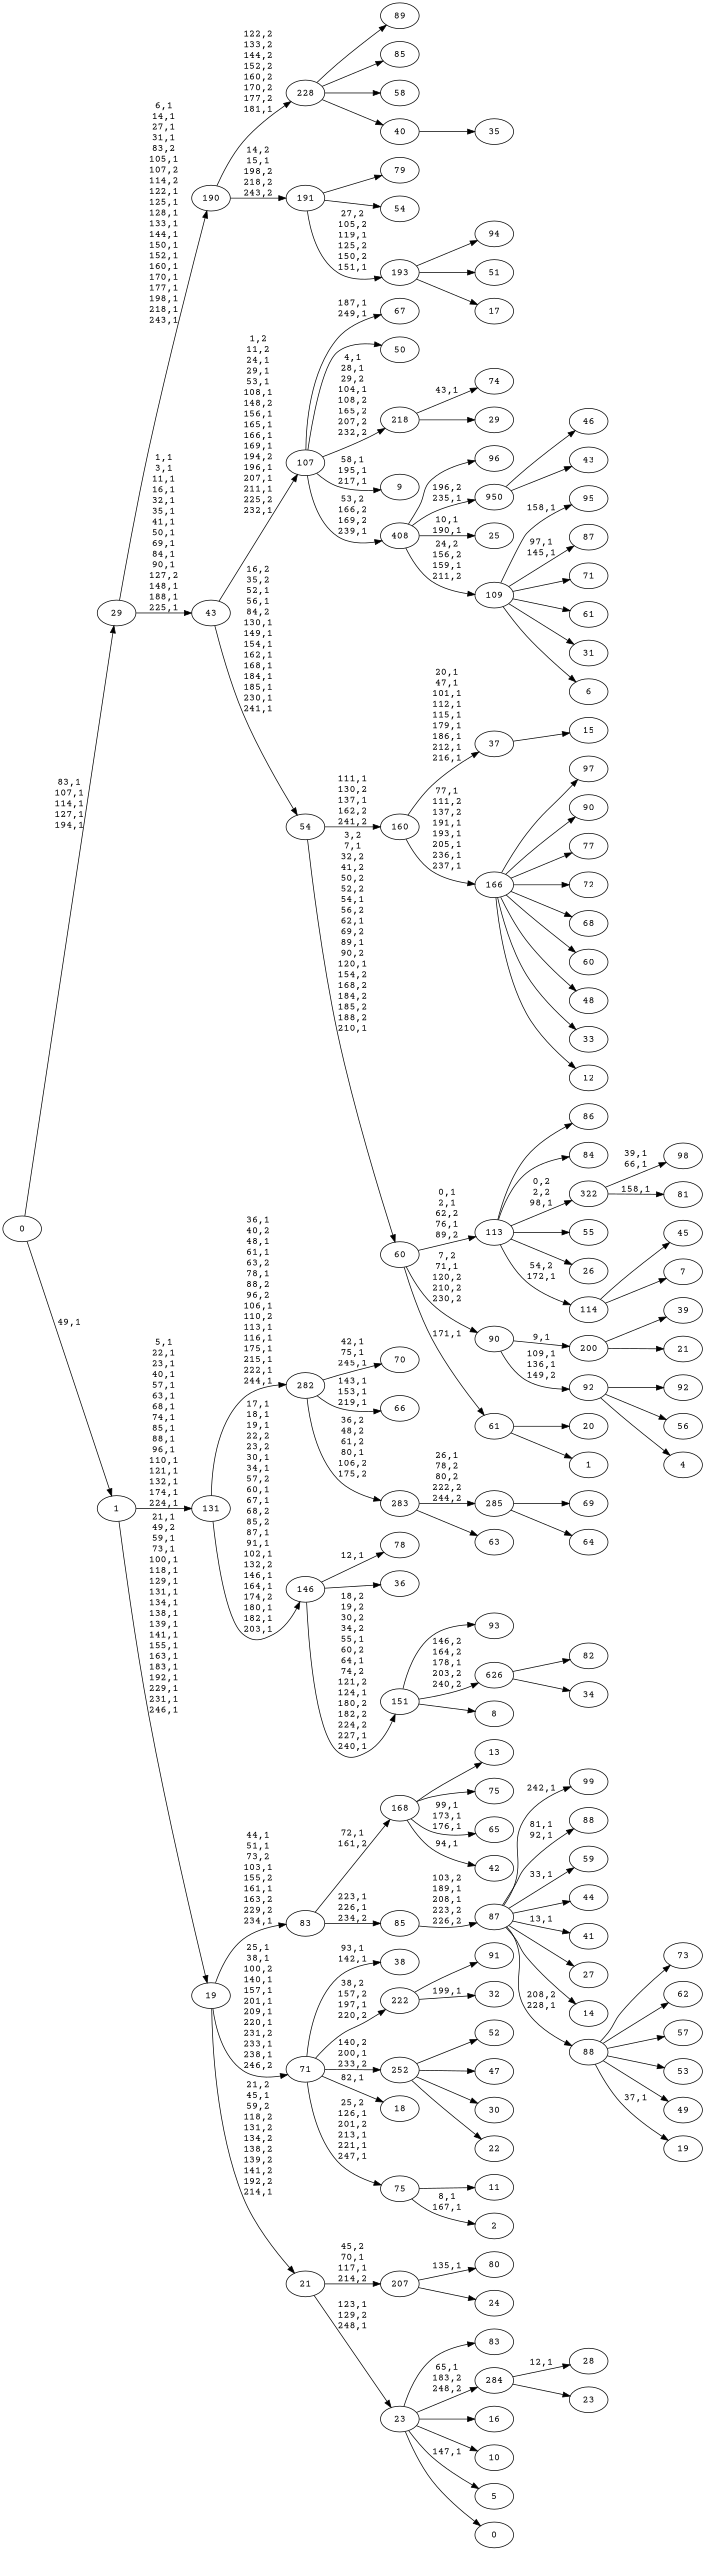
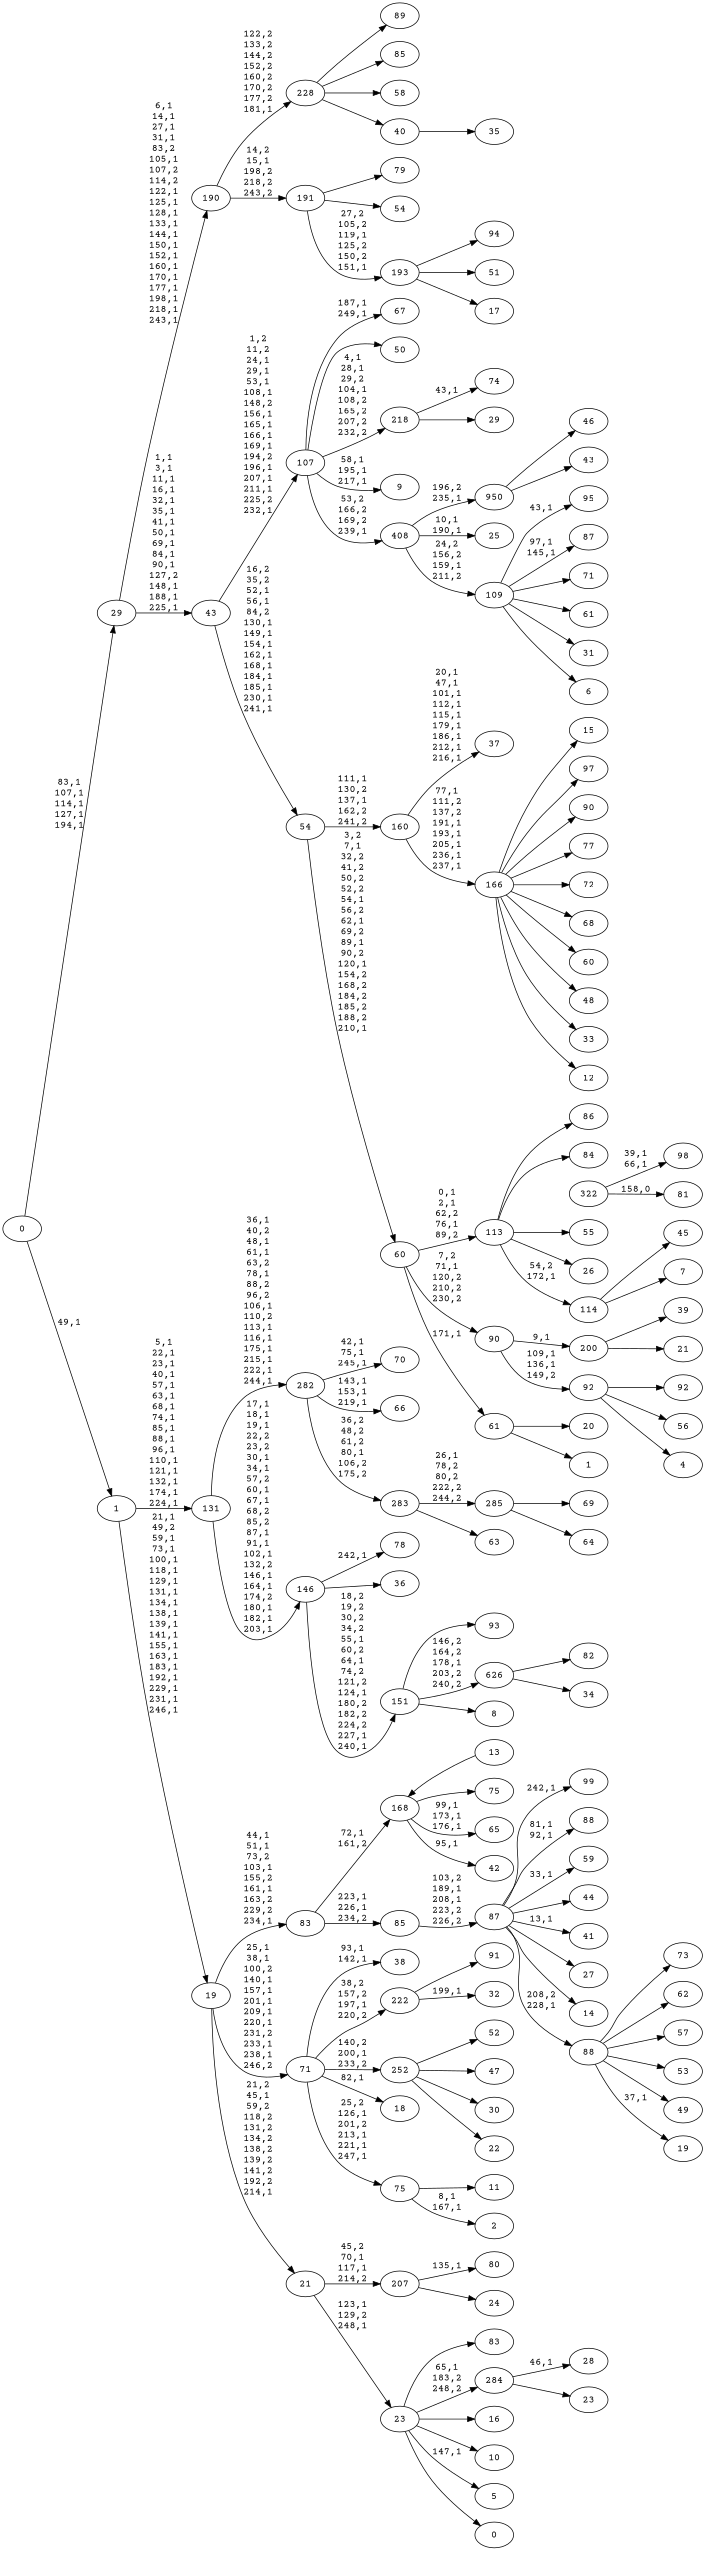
  digraph {
    fontname="Courier Prime"
    rankdir=LR
    node [fontname="Courier Prime"]
    edge [fontname="Courier Prime"]
    n1 [label=99]
    n2 [label=98]
    n3 [label=97]
-   n4 [label=96]
    n5 [label=95]
    n6 [label=94]
    n7 [label=93]
    n8 [label=92]
    n9 [label=91]
    n10 [label=90]
    n11 [label=89]
    n12 [label=88]
    n13 [label=87]
    n14 [label=86]
    n15 [label=85]
    n16 [label=84]
    n17 [label=83]
    n18 [label=82]
    n19 [label=81]
    322
    n21 [label=80]
    n22 [label=79]
    n23 [label=78]
    n24 [label=77]
    n25 [label=75]
    n26 [label=74]
    n27 [label=73]
    n28 [label=72]
    n29 [label=71]
    n30 [label=70]
    n31 [label=69]
    n32 [label=68]
    n33 [label=67]
    n34 [label=66]
    n35 [label=65]
    n36 [label=64]
    285
    n38 [label=63]
    283
    282
    n41 [label=62]
    n42 [label=61]
    n43 [label=60]
    n44 [label=59]
    n45 [label=58]
    n46 [label=57]
    n47 [label=56]
    n48 [label=55]
    n49 [label=54]
    n50 [label=53]
    n51 [label=52]
    n52 [label=51]
    n53 [label=50]
    n54 [label=49]
    n55 [label=48]
    n56 [label=47]
    n57 [label=46]
    n58 [label=45]
    n59 [label=44]
    n60 [label=43]
    n61 [label=950]
    n62 [label=42]
    n63 [label=41]
    n64 [label=40]
    n65 [label=35]
    n66 [label=39]
    n67 [label=38]
    n68 [label=37]
    n69 [label=36]
    228
    n71 [label=34]
    n72 [label=626]
    n73 [label=33]
    n74 [label=32]
    222
    n76 [label=31]
    n77 [label=30]
    n78 [label=29]
    218
    n80 [label=28]
    n81 [label=27]
    n82 [label=26]
    n83 [label=25]
    n84 [label=24]
    207
    n86 [label=23]
    n87 [label=284]
    n88 [label=22]
    n89 [label=252]
    n90 [label=21]
    200
    n92 [label=20]
    n93 [label=19]
    n94 [label=18]
    n95 [label=17]
    193
    191
    190
    n99 [label=16]
    n100 [label=15]
    n101 [label=14]
    n102 [label=13]
    168
    n104 [label=12]
    166
    160
    n107 [label=11]
    n108 [label=10]
    n109 [label=9]
    n110 [label=8]
    151
    146
    131
    n114 [label=7]
    114
    113
    n117 [label=6]
    109
    n119 [label=408]
    107
    n121 [label=5]
    n122 [label=4]
    92
    90
    88
    87
    85
    83
    n129 [label=2]
    75
    71
    n132 [label=1]
    61
    60
    54
    43
    29
    n138 [label=0]
    23
    21
    19
    1
    0
    322 -> n2 [label="39,1\n66,1"]
-   322 -> n19 [label="158,1"]
+   322 -> n19 [label="158,0"]
    285 -> n31
    285 -> n36
    283 -> 285 [label="26,1\n78,2\n80,2\n222,2\n244,2"]
    283 -> n38
    282 -> n30 [label="42,1\n75,1\n245,1"]
    282 -> n34 [label="143,1\n153,1\n219,1"]
    282 -> 283 [label="36,2\n48,2\n61,2\n80,1\n106,2\n175,2"]
    n61 -> n57
    n61 -> n60
    n64 -> n65
    228 -> n11
    228 -> n15
    228 -> n45
    228 -> n64
    n72 -> n18
    n72 -> n71
    222 -> n9
    222 -> n74 [label="199,1"]
    218 -> n26 [label="43,1"]
    218 -> n78
    207 -> n21 [label="135,1"]
    207 -> n84
-   n87 -> n80 [label="12,1"]
+   n87 -> n80 [label="46,1"]
    n87 -> n86
    n89 -> n51
    n89 -> n56
    n89 -> n77
    n89 -> n88
    200 -> n66
    200 -> n90
    193 -> n6
    193 -> n52
    193 -> n95
    191 -> n22
    191 -> n49
    191 -> 193 [label="27,2\n105,2\n119,1\n125,2\n150,2\n151,1"]
    190 -> 228 [label="122,2\n133,2\n144,2\n152,2\n160,2\n170,2\n177,2\n181,1"]
    190 -> 191 [label="14,2\n15,1\n198,2\n218,2\n243,2"]
    168 -> n25
    168 -> n35 [label="99,1\n173,1\n176,1"]
-   168 -> n62 [label="94,1"]
-   168 -> n102
+   168 -> n62 [label="95,1"]
+   n102 -> 168
    166 -> n3
    166 -> n10
    166 -> n24
    166 -> n28
    166 -> n32
    166 -> n43
    166 -> n55
    166 -> n73
-   n68 -> n100
+   166 -> n100
    166 -> n104
    160 -> n68 [label="20,1\n47,1\n101,1\n112,1\n115,1\n179,1\n186,1\n212,1\n216,1"]
    160 -> 166 [label="77,1\n111,2\n137,2\n191,1\n193,1\n205,1\n236,1\n237,1"]
    151 -> n7
    151 -> n72 [label="146,2\n164,2\n178,1\n203,2\n240,2"]
    151 -> n110
-   146 -> n23 [label="12,1"]
+   146 -> n23 [label="242,1"]
    146 -> n69
    146 -> 151 [label="18,2\n19,2\n30,2\n34,2\n55,1\n60,2\n64,1\n74,2\n121,2\n124,1\n180,2\n182,2\n224,2\n227,1\n240,1"]
    131 -> 282 [label="36,1\n40,2\n48,1\n61,1\n63,2\n78,1\n88,2\n96,2\n106,1\n110,2\n113,1\n116,1\n175,1\n215,1\n222,1\n244,1"]
    131 -> 146 [label="17,1\n18,1\n19,1\n22,2\n23,2\n30,1\n34,1\n57,2\n60,1\n67,1\n68,2\n85,2\n87,1\n91,1\n102,1\n132,2\n146,1\n164,1\n174,2\n180,1\n182,1\n203,1"]
    114 -> n58
    114 -> n114
    113 -> n14
    113 -> n16
-   113 -> 322 [label="0,2\n2,2\n98,1"]
    113 -> n48
    113 -> n82
    113 -> 114 [label="54,2\n172,1"]
-   109 -> n5 [label="158,1"]
+   109 -> n5 [label="43,1"]
    109 -> n13 [label="97,1\n145,1"]
    109 -> n29
    109 -> n42
    109 -> n76
    109 -> n117
-   n119 -> n4
    n119 -> n61 [label="196,2\n235,1"]
    n119 -> n83 [label="10,1\n190,1"]
    n119 -> 109 [label="24,2\n156,2\n159,1\n211,2"]
    107 -> n33 [label="187,1\n249,1"]
    107 -> n53
    107 -> 218 [label="4,1\n28,1\n29,2\n104,1\n108,2\n165,2\n207,2\n232,2"]
    107 -> n109 [label="58,1\n195,1\n217,1"]
    107 -> n119 [label="53,2\n166,2\n169,2\n239,1"]
    92 -> n8
    92 -> n47
    92 -> n122
    90 -> 200 [label="9,1"]
    90 -> 92 [label="109,1\n136,1\n149,2"]
    88 -> n27
    88 -> n41
    88 -> n46
    88 -> n50
    88 -> n54
    88 -> n93 [label="37,1"]
    87 -> n1 [label="242,1"]
    87 -> n12 [label="81,1\n92,1"]
    87 -> n44 [label="33,1"]
    87 -> n59
    87 -> n63 [label="13,1"]
    87 -> n81
    87 -> n101
    87 -> 88 [label="208,2\n228,1"]
    85 -> 87 [label="103,2\n189,1\n208,1\n223,2\n226,2"]
    83 -> 168 [label="72,1\n161,2"]
    83 -> 85 [label="223,1\n226,1\n234,2"]
    75 -> n107
    75 -> n129 [label="8,1\n167,1"]
    71 -> n67 [label="93,1\n142,1"]
    71 -> 222 [label="38,2\n157,2\n197,1\n220,2"]
    71 -> n89 [label="140,2\n200,1\n233,2"]
    71 -> n94 [label="82,1"]
    71 -> 75 [label="25,2\n126,1\n201,2\n213,1\n221,1\n247,1"]
    61 -> n92
    61 -> n132
    60 -> 113 [label="0,1\n2,1\n62,2\n76,1\n89,2"]
    60 -> 90 [label="7,2\n71,1\n120,2\n210,2\n230,2"]
    60 -> 61 [label="171,1"]
    54 -> 160 [label="111,1\n130,2\n137,1\n162,2\n241,2"]
    54 -> 60 [label="3,2\n7,1\n32,2\n41,2\n50,2\n52,2\n54,1\n56,2\n62,1\n69,2\n89,1\n90,2\n120,1\n154,2\n168,2\n184,2\n185,2\n188,2\n210,1"]
    43 -> 107 [label="1,2\n11,2\n24,1\n29,1\n53,1\n108,1\n148,2\n156,1\n165,1\n166,1\n169,1\n194,2\n196,1\n207,1\n211,1\n225,2\n232,1"]
    43 -> 54 [label="16,2\n35,2\n52,1\n56,1\n84,2\n130,1\n149,1\n154,1\n162,1\n168,1\n184,1\n185,1\n230,1\n241,1"]
    29 -> 190 [label="6,1\n14,1\n27,1\n31,1\n83,2\n105,1\n107,2\n114,2\n122,1\n125,1\n128,1\n133,1\n144,1\n150,1\n152,1\n160,1\n170,1\n177,1\n198,1\n218,1\n243,1"]
    29 -> 43 [label="1,1\n3,1\n11,1\n16,1\n32,1\n35,1\n41,1\n50,1\n69,1\n84,1\n90,1\n127,2\n148,1\n188,1\n225,1"]
    23 -> n17
    23 -> n87 [label="65,1\n183,2\n248,2"]
    23 -> n99
    23 -> n108
    23 -> n121 [label="147,1"]
    23 -> n138
    21 -> 207 [label="45,2\n70,1\n117,1\n214,2"]
    21 -> 23 [label="123,1\n129,2\n248,1"]
    19 -> 83 [label="44,1\n51,1\n73,2\n103,1\n155,2\n161,1\n163,2\n229,2\n234,1"]
    19 -> 71 [label="25,1\n38,1\n100,2\n140,1\n157,1\n201,1\n209,1\n220,1\n231,2\n233,1\n238,1\n246,2"]
    19 -> 21 [label="21,2\n45,1\n59,2\n118,2\n131,2\n134,2\n138,2\n139,2\n141,2\n192,2\n214,1"]
    1 -> 131 [label="5,1\n22,1\n23,1\n40,1\n57,1\n63,1\n68,1\n74,1\n85,1\n88,1\n96,1\n110,1\n121,1\n132,1\n174,1\n224,1"]
    1 -> 19 [label="21,1\n49,2\n59,1\n73,1\n100,1\n118,1\n129,1\n131,1\n134,1\n138,1\n139,1\n141,1\n155,1\n163,1\n183,1\n192,1\n229,1\n231,1\n246,1"]
    0 -> 29 [label="83,1\n107,1\n114,1\n127,1\n194,1"]
    0 -> 1 [label="49,1"]
  }
